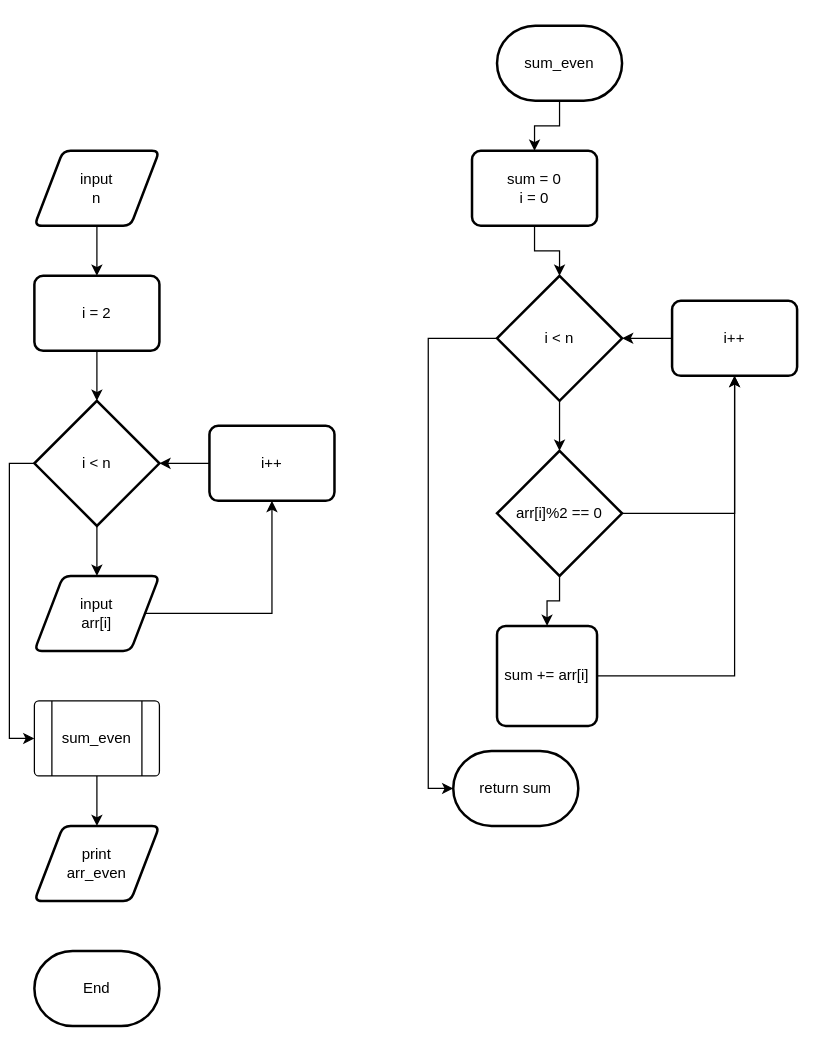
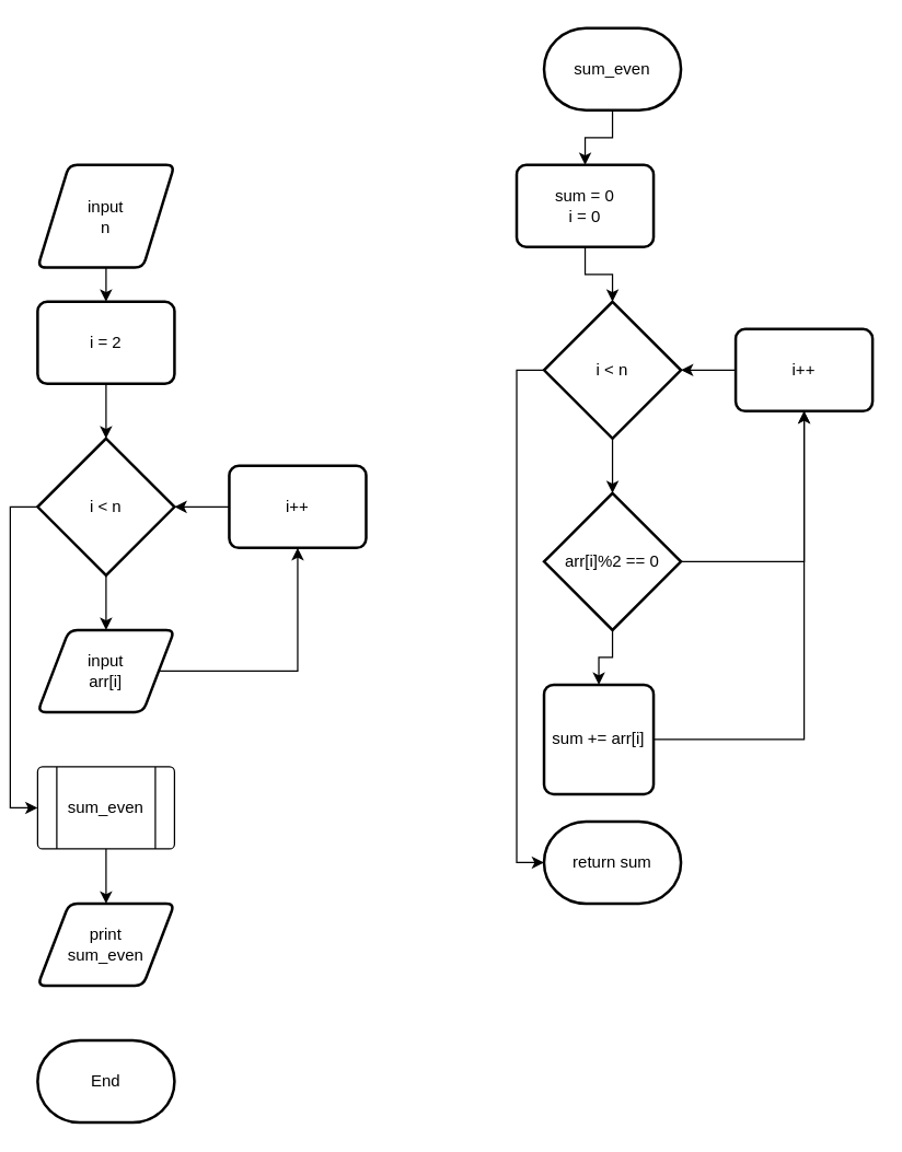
  <mxCell id="0" />
  <mxCell id="1" parent="0" />
  <mxCell id="2" value="" style="edgeStyle=orthogonalEdgeStyle;rounded=0;orthogonalLoop=1;jettySize=auto;html=1;" edge="1" parent="1" source="3" target="10"><mxGeometry relative="1" as="geometry" /></mxCell>
- <mxCell id="3" value="&lt;div&gt;input&lt;/div&gt;&lt;div&gt;n&lt;br&gt;&lt;/div&gt;" style="shape=parallelogram;html=1;strokeWidth=2;perimeter=parallelogramPerimeter;whiteSpace=wrap;rounded=1;arcSize=12;size=0.23;" vertex="1" parent="1"><mxGeometry x="20" y="120" width="100" height="60" as="geometry" /></mxCell>
+ <mxCell id="3" value="&lt;div&gt;input&lt;/div&gt;&lt;div&gt;n&lt;br&gt;&lt;/div&gt;" style="shape=parallelogram;html=1;strokeWidth=2;perimeter=parallelogramPerimeter;whiteSpace=wrap;rounded=1;arcSize=12;size=0.23;" vertex="1" parent="1"><mxGeometry x="20" y="120" width="100" height="75" as="geometry" /></mxCell>
  <mxCell id="4" style="edgeStyle=orthogonalEdgeStyle;rounded=0;orthogonalLoop=1;jettySize=auto;html=1;exitX=1;exitY=0.5;exitDx=0;exitDy=0;entryX=0.5;entryY=1;entryDx=0;entryDy=0;" edge="1" parent="1" source="5" target="12"><mxGeometry relative="1" as="geometry" /></mxCell>
  <mxCell id="5" value="&lt;div&gt;input&lt;/div&gt;&lt;div&gt;arr[i]&lt;br&gt;&lt;/div&gt;" style="shape=parallelogram;html=1;strokeWidth=2;perimeter=parallelogramPerimeter;whiteSpace=wrap;rounded=1;arcSize=12;size=0.23;" vertex="1" parent="1"><mxGeometry x="20" y="460" width="100" height="60" as="geometry" /></mxCell>
  <mxCell id="6" value="" style="edgeStyle=orthogonalEdgeStyle;rounded=0;orthogonalLoop=1;jettySize=auto;html=1;" edge="1" parent="1" source="8" target="5"><mxGeometry relative="1" as="geometry" /></mxCell>
  <mxCell id="7" style="edgeStyle=orthogonalEdgeStyle;rounded=0;orthogonalLoop=1;jettySize=auto;html=1;exitX=0;exitY=0.5;exitDx=0;exitDy=0;exitPerimeter=0;entryX=0;entryY=0.5;entryDx=0;entryDy=0;" edge="1" parent="1" source="8" target="14"><mxGeometry relative="1" as="geometry" /></mxCell>
  <mxCell id="8" value="i &amp;lt; n" style="strokeWidth=2;html=1;shape=mxgraph.flowchart.decision;whiteSpace=wrap;" vertex="1" parent="1"><mxGeometry x="20" y="320" width="100" height="100" as="geometry" /></mxCell>
  <mxCell id="9" value="" style="edgeStyle=orthogonalEdgeStyle;rounded=0;orthogonalLoop=1;jettySize=auto;html=1;" edge="1" parent="1" source="10" target="8"><mxGeometry relative="1" as="geometry" /></mxCell>
  <mxCell id="10" value="i = 2" style="rounded=1;whiteSpace=wrap;html=1;absoluteArcSize=1;arcSize=14;strokeWidth=2;" vertex="1" parent="1"><mxGeometry x="20" y="220" width="100" height="60" as="geometry" /></mxCell>
  <mxCell id="11" value="" style="edgeStyle=orthogonalEdgeStyle;rounded=0;orthogonalLoop=1;jettySize=auto;html=1;" edge="1" parent="1" source="12" target="8"><mxGeometry relative="1" as="geometry" /></mxCell>
  <mxCell id="12" value="i++" style="rounded=1;whiteSpace=wrap;html=1;absoluteArcSize=1;arcSize=14;strokeWidth=2;" vertex="1" parent="1"><mxGeometry x="160" y="340" width="100" height="60" as="geometry" /></mxCell>
  <mxCell id="13" value="" style="edgeStyle=orthogonalEdgeStyle;rounded=0;orthogonalLoop=1;jettySize=auto;html=1;" edge="1" parent="1" source="14" target="29"><mxGeometry relative="1" as="geometry" /></mxCell>
  <mxCell id="14" value="sum_even" style="verticalLabelPosition=middle;verticalAlign=middle;html=1;shape=process;whiteSpace=wrap;rounded=1;size=0.14;arcSize=6;labelPosition=center;align=center;" vertex="1" parent="1"><mxGeometry x="20" y="560" width="100" height="60" as="geometry" /></mxCell>
  <mxCell id="15" value="" style="edgeStyle=orthogonalEdgeStyle;rounded=0;orthogonalLoop=1;jettySize=auto;html=1;" edge="1" parent="1" source="16" target="18"><mxGeometry relative="1" as="geometry" /></mxCell>
  <mxCell id="16" value="sum_even" style="strokeWidth=2;html=1;shape=mxgraph.flowchart.terminator;whiteSpace=wrap;" vertex="1" parent="1"><mxGeometry x="390" y="20" width="100" height="60" as="geometry" /></mxCell>
  <mxCell id="17" value="" style="edgeStyle=orthogonalEdgeStyle;rounded=0;orthogonalLoop=1;jettySize=auto;html=1;" edge="1" parent="1" source="18" target="21"><mxGeometry relative="1" as="geometry" /></mxCell>
  <mxCell id="18" value="&lt;div&gt;sum = 0&lt;/div&gt;&lt;div&gt;i = 0&lt;br&gt;&lt;/div&gt;" style="rounded=1;whiteSpace=wrap;html=1;absoluteArcSize=1;arcSize=14;strokeWidth=2;" vertex="1" parent="1"><mxGeometry x="370" y="120" width="100" height="60" as="geometry" /></mxCell>
  <mxCell id="19" value="" style="edgeStyle=orthogonalEdgeStyle;rounded=0;orthogonalLoop=1;jettySize=auto;html=1;" edge="1" parent="1" source="21" target="24"><mxGeometry relative="1" as="geometry" /></mxCell>
  <mxCell id="20" style="edgeStyle=orthogonalEdgeStyle;rounded=0;orthogonalLoop=1;jettySize=auto;html=1;exitX=0;exitY=0.5;exitDx=0;exitDy=0;exitPerimeter=0;entryX=0;entryY=0.5;entryDx=0;entryDy=0;entryPerimeter=0;" edge="1" parent="1" source="21" target="27"><mxGeometry relative="1" as="geometry" /></mxCell>
  <mxCell id="21" value="i &amp;lt; n" style="strokeWidth=2;html=1;shape=mxgraph.flowchart.decision;whiteSpace=wrap;" vertex="1" parent="1"><mxGeometry x="390" y="220" width="100" height="100" as="geometry" /></mxCell>
  <mxCell id="22" value="" style="edgeStyle=orthogonalEdgeStyle;rounded=0;orthogonalLoop=1;jettySize=auto;html=1;" edge="1" parent="1" source="24" target="31"><mxGeometry relative="1" as="geometry" /></mxCell>
  <mxCell id="23" style="edgeStyle=orthogonalEdgeStyle;rounded=0;orthogonalLoop=1;jettySize=auto;html=1;exitX=1;exitY=0.5;exitDx=0;exitDy=0;exitPerimeter=0;entryX=0.5;entryY=1;entryDx=0;entryDy=0;" edge="1" parent="1" source="24" target="26"><mxGeometry relative="1" as="geometry" /></mxCell>
  <mxCell id="24" value="arr[i]%2 == 0" style="strokeWidth=2;html=1;shape=mxgraph.flowchart.decision;whiteSpace=wrap;" vertex="1" parent="1"><mxGeometry x="390" y="360" width="100" height="100" as="geometry" /></mxCell>
  <mxCell id="25" value="" style="edgeStyle=orthogonalEdgeStyle;rounded=0;orthogonalLoop=1;jettySize=auto;html=1;" edge="1" parent="1" source="26" target="21"><mxGeometry relative="1" as="geometry" /></mxCell>
  <mxCell id="26" value="i++" style="rounded=1;whiteSpace=wrap;html=1;absoluteArcSize=1;arcSize=14;strokeWidth=2;" vertex="1" parent="1"><mxGeometry x="530" y="240" width="100" height="60" as="geometry" /></mxCell>
- <mxCell id="27" value="return sum" style="strokeWidth=2;html=1;shape=mxgraph.flowchart.terminator;whiteSpace=wrap;" vertex="1" parent="1"><mxGeometry x="355" y="600" width="100" height="60" as="geometry" /></mxCell>
+ <mxCell id="27" value="return sum" style="strokeWidth=2;html=1;shape=mxgraph.flowchart.terminator;whiteSpace=wrap;" vertex="1" parent="1"><mxGeometry x="390" y="600" width="100" height="60" as="geometry" /></mxCell>
  <mxCell id="28" value="End" style="strokeWidth=2;html=1;shape=mxgraph.flowchart.terminator;whiteSpace=wrap;" vertex="1" parent="1"><mxGeometry x="20" y="760" width="100" height="60" as="geometry" /></mxCell>
- <mxCell id="29" value="&lt;div&gt;print&lt;/div&gt;&lt;div&gt;arr_even&lt;br&gt;&lt;/div&gt;" style="shape=parallelogram;html=1;strokeWidth=2;perimeter=parallelogramPerimeter;whiteSpace=wrap;rounded=1;arcSize=12;size=0.23;" vertex="1" parent="1"><mxGeometry x="20" y="660" width="100" height="60" as="geometry" /></mxCell>
+ <mxCell id="29" value="&lt;div&gt;print&lt;/div&gt;&lt;div&gt;sum_even&lt;br&gt;&lt;/div&gt;" style="shape=parallelogram;html=1;strokeWidth=2;perimeter=parallelogramPerimeter;whiteSpace=wrap;rounded=1;arcSize=12;size=0.23;" vertex="1" parent="1"><mxGeometry x="20" y="660" width="100" height="60" as="geometry" /></mxCell>
  <mxCell id="30" style="edgeStyle=orthogonalEdgeStyle;rounded=0;orthogonalLoop=1;jettySize=auto;html=1;exitX=1;exitY=0.5;exitDx=0;exitDy=0;entryX=0.5;entryY=1;entryDx=0;entryDy=0;" edge="1" parent="1" source="31" target="26"><mxGeometry relative="1" as="geometry" /></mxCell>
  <mxCell id="31" value="sum += arr[i]" style="rounded=1;whiteSpace=wrap;html=1;absoluteArcSize=1;arcSize=14;strokeWidth=2;" vertex="1" parent="1"><mxGeometry x="390" y="500" width="80" height="80" as="geometry" /></mxCell>
